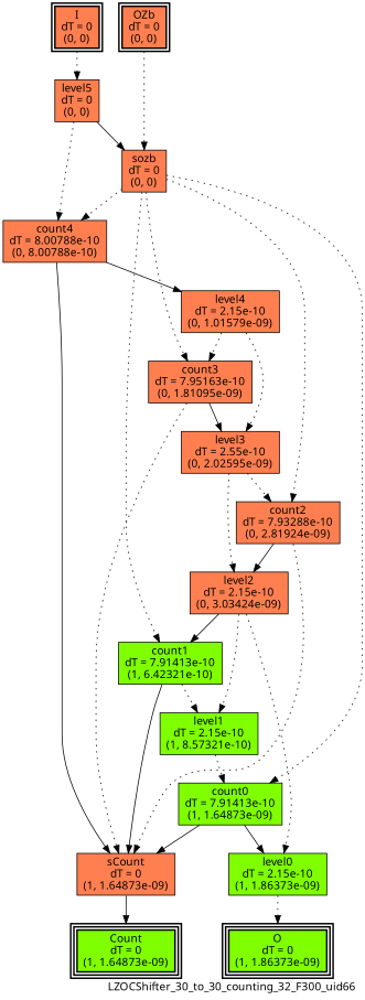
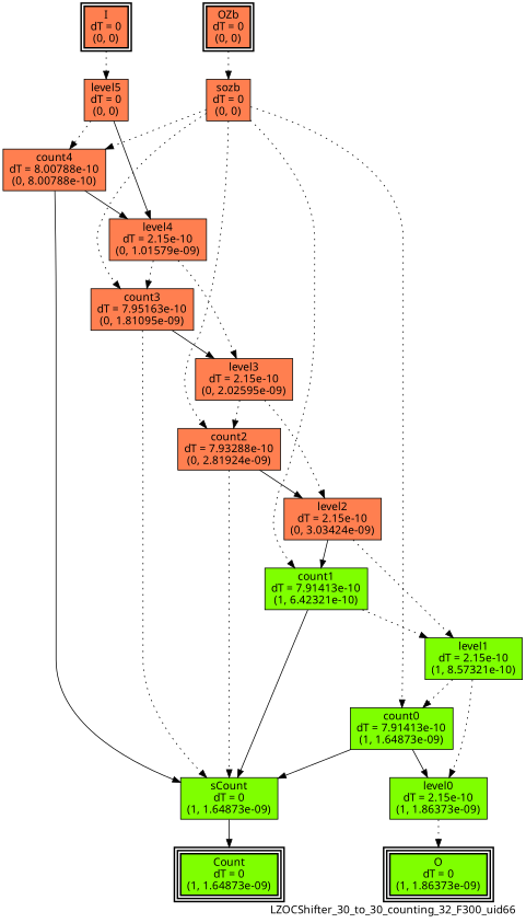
  digraph {
    fontname="Noto Sans"
    label=LZOCShifter_30_to_30_counting_32_F300_uid66
    labeljust=right
    labelloc=bottom
    nodesep=0.25
    ranksep=0.5
    node [color=black fillcolor=coral fontname="Noto Sans" peripheries=1 shape=box style=filled]
    edge [arrowhead=normal arrowsize=1.0 arrowtail=normal color=black dir=forward fontname="Noto Sans" style=dotted]
    n1 [label="I\ndT = 0\n(0, 0)" peripheries=2 style="bold, filled"]
    n2 [label="OZb\ndT = 0\n(0, 0)" peripheries=2 style="bold, filled"]
    n3 [fillcolor=chartreuse label="Count\ndT = 0\n(1, 1.64873e-09)" peripheries=3 style="bold, filled"]
    n4 [fillcolor=chartreuse label="O\ndT = 0\n(1, 1.86373e-09)" peripheries=3 style="bold, filled"]
    n5 [label="level5\ndT = 0\n(0, 0)"]
    n6 [label="sozb\ndT = 0\n(0, 0)"]
    n7 [label="count4\ndT = 8.00788e-10\n(0, 8.00788e-10)"]
    n8 [label="level4\ndT = 2.15e-10\n(0, 1.01579e-09)"]
    n9 [label="count3\ndT = 7.95163e-10\n(0, 1.81095e-09)"]
    n10 [label="count2\ndT = 7.93288e-10\n(0, 2.81924e-09)"]
    n11 [fillcolor=chartreuse label="count1\ndT = 7.91413e-10\n(1, 6.42321e-10)"]
    n12 [fillcolor=chartreuse label="count0\ndT = 7.91413e-10\n(1, 1.64873e-09)"]
-   n13 [label="sCount\ndT = 0\n(1, 1.64873e-09)"]
-   n14 [label="level3\ndT = 2.55e-10\n(0, 2.02595e-09)"]
+   n13 [fillcolor=chartreuse label="sCount\ndT = 0\n(1, 1.64873e-09)"]
+   n14 [label="level3\ndT = 2.15e-10\n(0, 2.02595e-09)"]
    n15 [label="level2\ndT = 2.15e-10\n(0, 3.03424e-09)"]
    n16 [fillcolor=chartreuse label="level1\ndT = 2.15e-10\n(1, 8.57321e-10)"]
    n17 [fillcolor=chartreuse label="level0\ndT = 2.15e-10\n(1, 1.86373e-09)"]
    subgraph sub_1 {
      rank=same
      n1
      n2
    }
    subgraph sub_2 {
      rank=same
      n3
      n4
    }
    n1 -> n5
    n2 -> n6
    n5 -> n7
-   n5 -> n6 [style=solid]
+   n5 -> n8 [style=solid]
    n6 -> n7
    n6 -> n9
    n6 -> n10
    n6 -> n11
    n6 -> n12
    n7 -> n8 [style=solid]
    n7 -> n13 [style=solid]
    n8 -> n9
    n8 -> n14
    n9 -> n13
    n9 -> n14 [style=solid]
    n10 -> n13
    n10 -> n15 [style=solid]
    n11 -> n13 [style=solid]
    n11 -> n16
    n12 -> n13 [style=solid]
    n12 -> n17 [style=solid]
    n13 -> n3 [style=solid]
    n14 -> n10
    n14 -> n15
    n15 -> n11 [style=solid]
    n15 -> n16
    n16 -> n12
-   n15 -> n17
+   n16 -> n17
    n17 -> n4
  }
